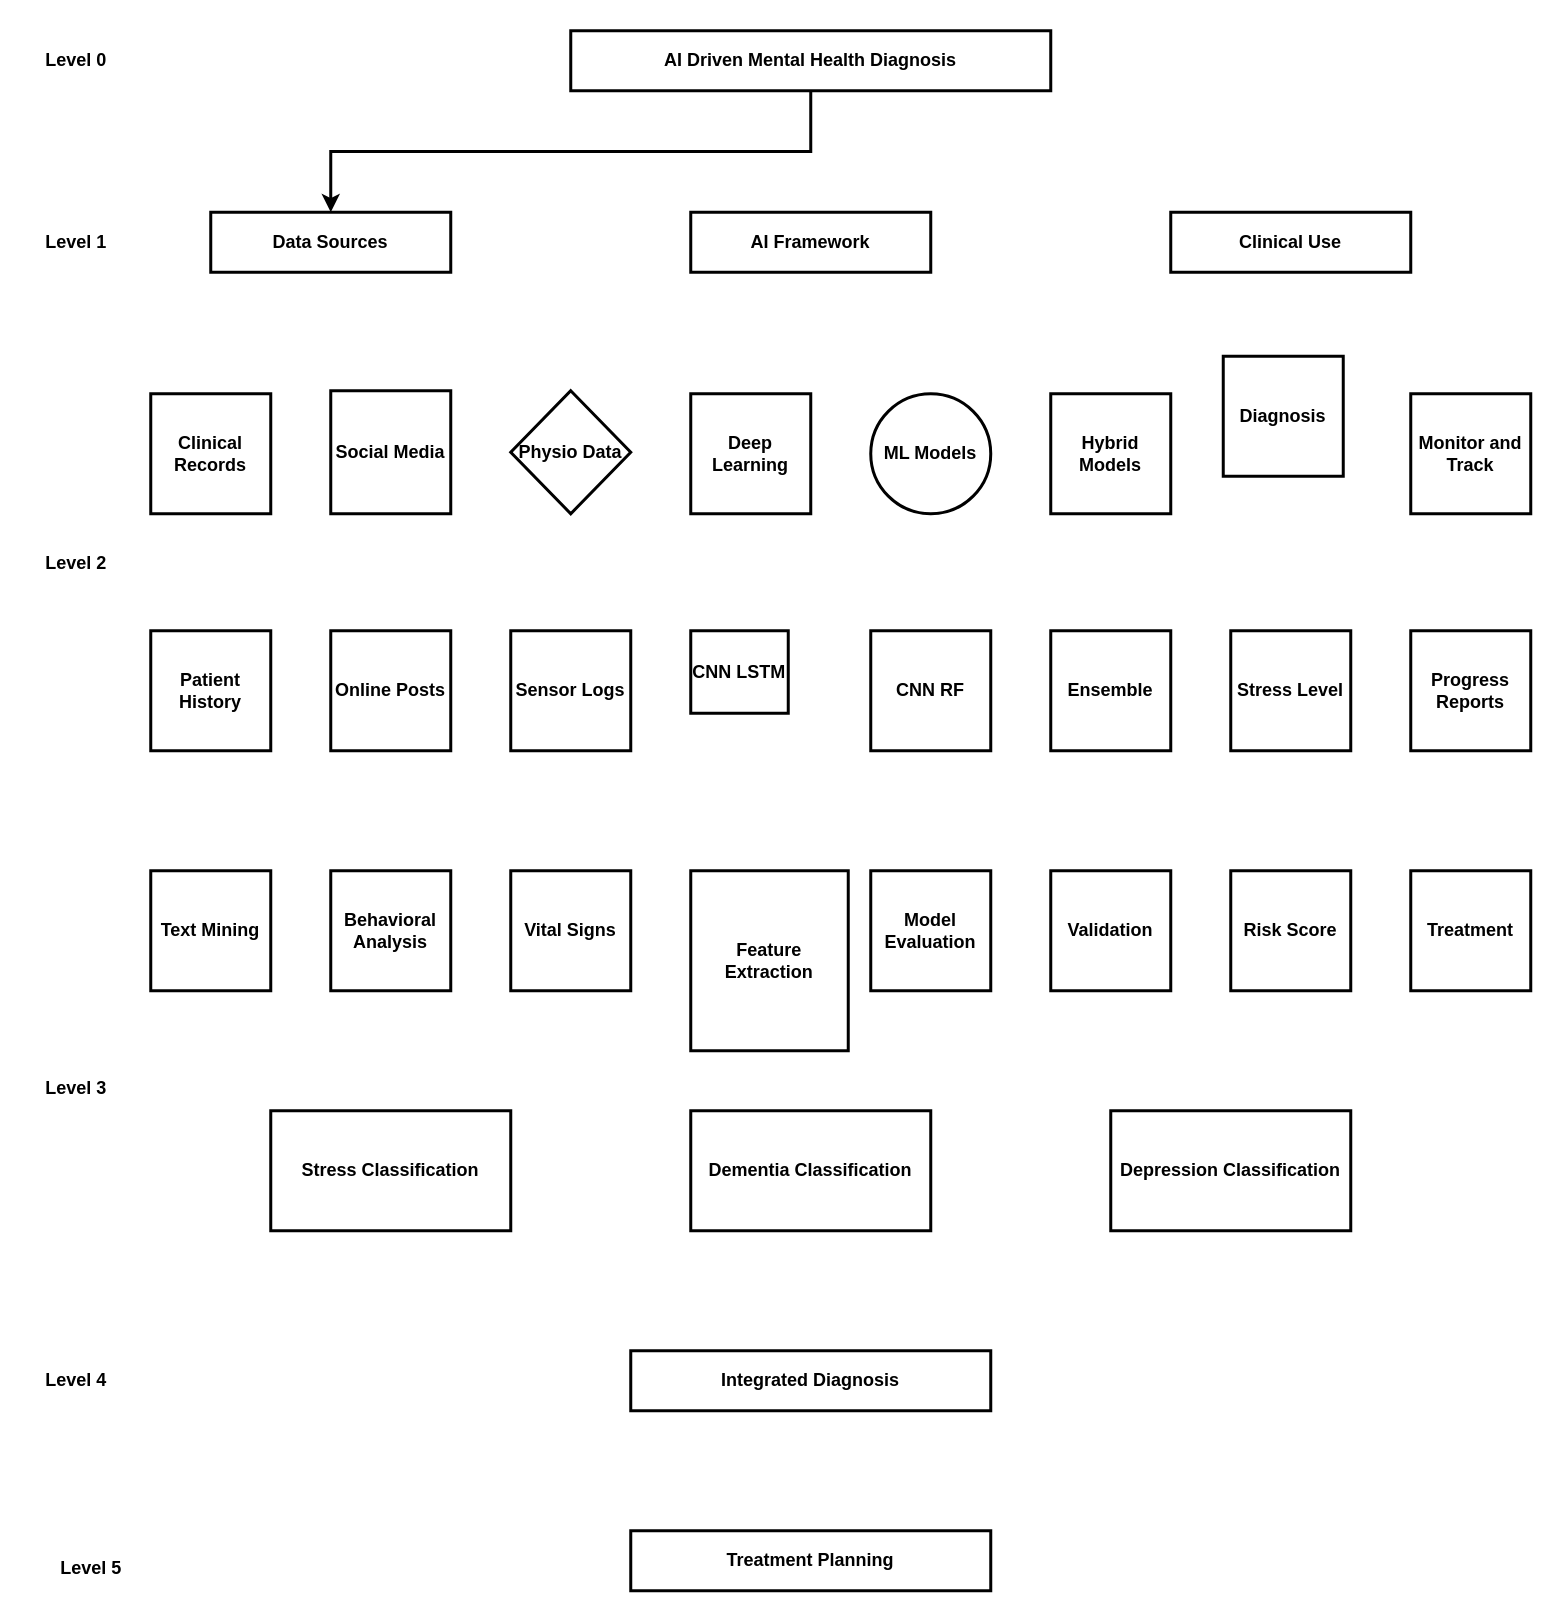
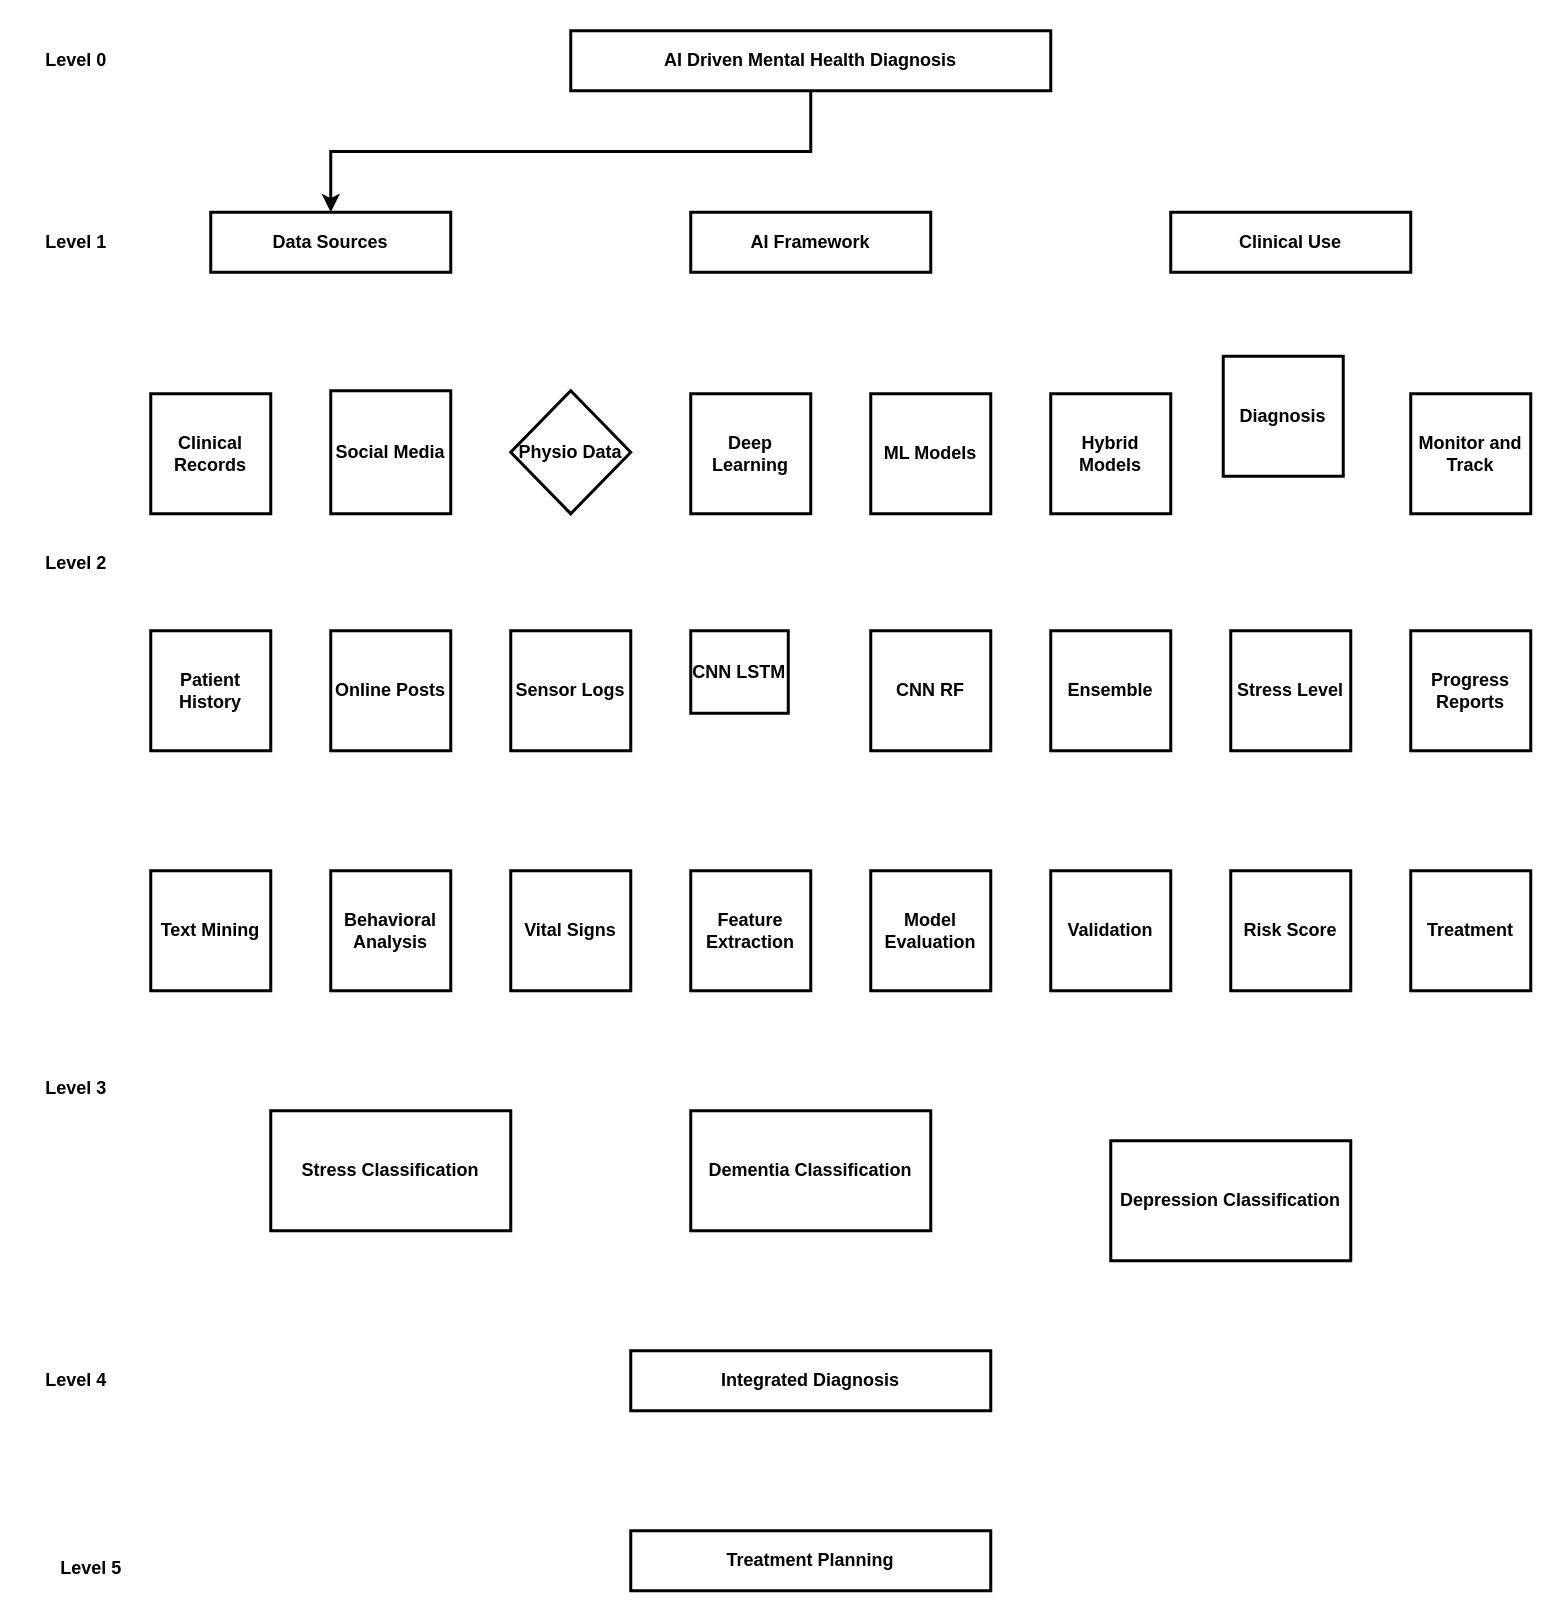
  <mxCell id="0" />
  <mxCell id="1" parent="0" />
  <mxCell id="2" style="edgeStyle=orthogonalEdgeStyle;rounded=0;orthogonalLoop=1;jettySize=auto;html=1;exitX=0.5;exitY=1;exitDx=0;exitDy=0;strokeWidth=2;fontStyle=1;" edge="1" parent="1" source="3" target="4"><mxGeometry relative="1" as="geometry" /></mxCell>
  <mxCell id="3" value="AI Driven Mental Health Diagnosis" style="rounded=0;whiteSpace=wrap;html=1;strokeWidth=2;fontStyle=1" vertex="1" parent="1"><mxGeometry x="380" y="20" width="320" height="40" as="geometry" /></mxCell>
  <mxCell id="4" value="Data Sources" style="whiteSpace=wrap;html=1;strokeWidth=2;fontStyle=1" vertex="1" parent="1"><mxGeometry x="140" y="141" width="160" height="40" as="geometry" /></mxCell>
  <mxCell id="5" value="AI Framework" style="whiteSpace=wrap;html=1;strokeWidth=2;fontStyle=1" vertex="1" parent="1"><mxGeometry x="460" y="141" width="160" height="40" as="geometry" /></mxCell>
  <mxCell id="6" value="Clinical Use" style="whiteSpace=wrap;html=1;strokeWidth=2;fontStyle=1" vertex="1" parent="1"><mxGeometry x="780" y="141" width="160" height="40" as="geometry" /></mxCell>
  <mxCell id="7" value="Clinical Records" style="whiteSpace=wrap;html=1;strokeWidth=2;fontStyle=1" vertex="1" parent="1"><mxGeometry x="100" y="262" width="80" height="80" as="geometry" /></mxCell>
  <mxCell id="8" value="Social Media" style="whiteSpace=wrap;html=1;strokeWidth=2;fontStyle=1" vertex="1" parent="1"><mxGeometry x="220" y="260" width="80" height="82" as="geometry" /></mxCell>
  <mxCell id="9" value="Physio Data" style="rhombus;whiteSpace=wrap;html=1;strokeWidth=2;fontStyle=1;" vertex="1" parent="1"><mxGeometry x="340" y="260" width="80" height="82" as="geometry" /></mxCell>
  <mxCell id="10" value="Deep Learning" style="whiteSpace=wrap;html=1;strokeWidth=2;fontStyle=1" vertex="1" parent="1"><mxGeometry x="460" y="262" width="80" height="80" as="geometry" /></mxCell>
- <mxCell id="11" value="ML Models" style="ellipse;whiteSpace=wrap;html=1;strokeWidth=2;fontStyle=1;" vertex="1" parent="1"><mxGeometry x="580" y="262" width="80" height="80" as="geometry" /></mxCell>
+ <mxCell id="11" value="ML Models" style="whiteSpace=wrap;html=1;strokeWidth=2;fontStyle=1" vertex="1" parent="1"><mxGeometry x="580" y="262" width="80" height="80" as="geometry" /></mxCell>
  <mxCell id="12" value="Hybrid Models" style="whiteSpace=wrap;html=1;strokeWidth=2;fontStyle=1" vertex="1" parent="1"><mxGeometry x="700" y="262" width="80" height="80" as="geometry" /></mxCell>
  <mxCell id="13" value="Diagnosis" style="whiteSpace=wrap;html=1;strokeWidth=2;fontStyle=1" vertex="1" parent="1"><mxGeometry x="815" y="237" width="80" height="80" as="geometry" /></mxCell>
  <mxCell id="14" value="Monitor and Track" style="whiteSpace=wrap;html=1;strokeWidth=2;fontStyle=1" vertex="1" parent="1"><mxGeometry x="940" y="262" width="80" height="80" as="geometry" /></mxCell>
  <mxCell id="15" value="Patient History" style="whiteSpace=wrap;html=1;strokeWidth=2;fontStyle=1" vertex="1" parent="1"><mxGeometry x="100" y="420" width="80" height="80" as="geometry" /></mxCell>
  <mxCell id="16" value="Online Posts" style="whiteSpace=wrap;html=1;strokeWidth=2;fontStyle=1" vertex="1" parent="1"><mxGeometry x="220" y="420" width="80" height="80" as="geometry" /></mxCell>
  <mxCell id="17" value="Sensor Logs" style="whiteSpace=wrap;html=1;strokeWidth=2;fontStyle=1" vertex="1" parent="1"><mxGeometry x="340" y="420" width="80" height="80" as="geometry" /></mxCell>
  <mxCell id="18" value="CNN LSTM" style="whiteSpace=wrap;html=1;strokeWidth=2;fontStyle=1" vertex="1" parent="1"><mxGeometry x="460" y="420" width="65" height="55" as="geometry" /></mxCell>
  <mxCell id="19" value="CNN RF" style="whiteSpace=wrap;html=1;strokeWidth=2;fontStyle=1" vertex="1" parent="1"><mxGeometry x="580" y="420" width="80" height="80" as="geometry" /></mxCell>
  <mxCell id="20" value="Ensemble" style="whiteSpace=wrap;html=1;strokeWidth=2;fontStyle=1" vertex="1" parent="1"><mxGeometry x="700" y="420" width="80" height="80" as="geometry" /></mxCell>
  <mxCell id="21" value="Stress Level" style="whiteSpace=wrap;html=1;strokeWidth=2;fontStyle=1" vertex="1" parent="1"><mxGeometry x="820" y="420" width="80" height="80" as="geometry" /></mxCell>
  <mxCell id="22" value="Progress Reports" style="whiteSpace=wrap;html=1;strokeWidth=2;fontStyle=1" vertex="1" parent="1"><mxGeometry x="940" y="420" width="80" height="80" as="geometry" /></mxCell>
  <mxCell id="23" value="Text Mining" style="whiteSpace=wrap;html=1;strokeWidth=2;fontStyle=1" vertex="1" parent="1"><mxGeometry x="100" y="580" width="80" height="80" as="geometry" /></mxCell>
  <mxCell id="24" value="Behavioral Analysis" style="whiteSpace=wrap;html=1;strokeWidth=2;fontStyle=1" vertex="1" parent="1"><mxGeometry x="220" y="580" width="80" height="80" as="geometry" /></mxCell>
  <mxCell id="25" value="Vital Signs" style="whiteSpace=wrap;html=1;strokeWidth=2;fontStyle=1" vertex="1" parent="1"><mxGeometry x="340" y="580" width="80" height="80" as="geometry" /></mxCell>
- <mxCell id="26" value="Feature Extraction" style="whiteSpace=wrap;html=1;strokeWidth=2;fontStyle=1" vertex="1" parent="1"><mxGeometry x="460" y="580" width="105" height="120" as="geometry" /></mxCell>
+ <mxCell id="26" value="Feature Extraction" style="whiteSpace=wrap;html=1;strokeWidth=2;fontStyle=1" vertex="1" parent="1"><mxGeometry x="460" y="580" width="80" height="80" as="geometry" /></mxCell>
  <mxCell id="27" value="Model Evaluation" style="whiteSpace=wrap;html=1;strokeWidth=2;fontStyle=1" vertex="1" parent="1"><mxGeometry x="580" y="580" width="80" height="80" as="geometry" /></mxCell>
  <mxCell id="28" value="Risk Score" style="whiteSpace=wrap;html=1;strokeWidth=2;fontStyle=1" vertex="1" parent="1"><mxGeometry x="820" y="580" width="80" height="80" as="geometry" /></mxCell>
  <mxCell id="29" value="Treatment" style="whiteSpace=wrap;html=1;strokeWidth=2;fontStyle=1" vertex="1" parent="1"><mxGeometry x="940" y="580" width="80" height="80" as="geometry" /></mxCell>
  <mxCell id="30" value="Stress Classification" style="whiteSpace=wrap;html=1;strokeWidth=2;fontStyle=1" vertex="1" parent="1"><mxGeometry x="180" y="740" width="160" height="80" as="geometry" /></mxCell>
  <mxCell id="31" value="Dementia Classification" style="whiteSpace=wrap;html=1;strokeWidth=2;fontStyle=1" vertex="1" parent="1"><mxGeometry x="460" y="740" width="160" height="80" as="geometry" /></mxCell>
- <mxCell id="32" value="Depression Classification" style="whiteSpace=wrap;html=1;strokeWidth=2;fontStyle=1" vertex="1" parent="1"><mxGeometry x="740" y="740" width="160" height="80" as="geometry" /></mxCell>
+ <mxCell id="32" value="Depression Classification" style="whiteSpace=wrap;html=1;strokeWidth=2;fontStyle=1" vertex="1" parent="1"><mxGeometry x="740" y="760" width="160" height="80" as="geometry" /></mxCell>
  <mxCell id="33" value="Integrated Diagnosis" style="whiteSpace=wrap;html=1;strokeWidth=2;fontStyle=1" vertex="1" parent="1"><mxGeometry x="420" y="900" width="240" height="40" as="geometry" /></mxCell>
  <mxCell id="34" value="Treatment Planning" style="whiteSpace=wrap;html=1;strokeWidth=2;fontStyle=1" vertex="1" parent="1"><mxGeometry x="420" y="1020" width="240" height="40" as="geometry" /></mxCell>
  <mxCell id="35" value="Level 2" style="text;html=1;align=center;verticalAlign=middle;resizable=0;points=[];autosize=1;strokeColor=none;fillColor=none;strokeWidth=2;fontStyle=1" vertex="1" parent="1"><mxGeometry y="360" width="60" height="30" as="geometry" x="20" /></mxCell>
  <mxCell id="36" value="Level 1" style="text;html=1;align=center;verticalAlign=middle;resizable=0;points=[];autosize=1;strokeColor=none;fillColor=none;strokeWidth=2;fontStyle=1" vertex="1" parent="1"><mxGeometry y="146" width="60" height="30" as="geometry" x="20" /></mxCell>
  <mxCell id="37" value="Level 0" style="text;html=1;align=center;verticalAlign=middle;resizable=0;points=[];autosize=1;strokeColor=none;fillColor=none;strokeWidth=2;fontStyle=1" vertex="1" parent="1"><mxGeometry y="25" width="60" height="30" as="geometry" x="20" /></mxCell>
  <mxCell id="38" value="Level 3" style="text;html=1;align=center;verticalAlign=middle;resizable=0;points=[];autosize=1;strokeColor=none;fillColor=none;strokeWidth=2;fontStyle=1" vertex="1" parent="1"><mxGeometry y="710" width="60" height="30" as="geometry" x="20" /></mxCell>
  <mxCell id="39" value="Level 4" style="text;html=1;align=center;verticalAlign=middle;resizable=0;points=[];autosize=1;strokeColor=none;fillColor=none;strokeWidth=2;fontStyle=1" vertex="1" parent="1"><mxGeometry y="905" width="60" height="30" as="geometry" x="20" /></mxCell>
  <mxCell id="40" value="Level 5" style="text;html=1;align=center;verticalAlign=middle;resizable=0;points=[];autosize=1;strokeColor=none;fillColor=none;strokeWidth=2;fontStyle=1" vertex="1" parent="1"><mxGeometry x="30" y="1030" width="60" height="30" as="geometry" /></mxCell>
  <mxCell id="41" value="Validation" style="whiteSpace=wrap;html=1;strokeWidth=2;fontStyle=1" vertex="1" parent="1"><mxGeometry x="700" y="580" width="80" height="80" as="geometry" /></mxCell>
